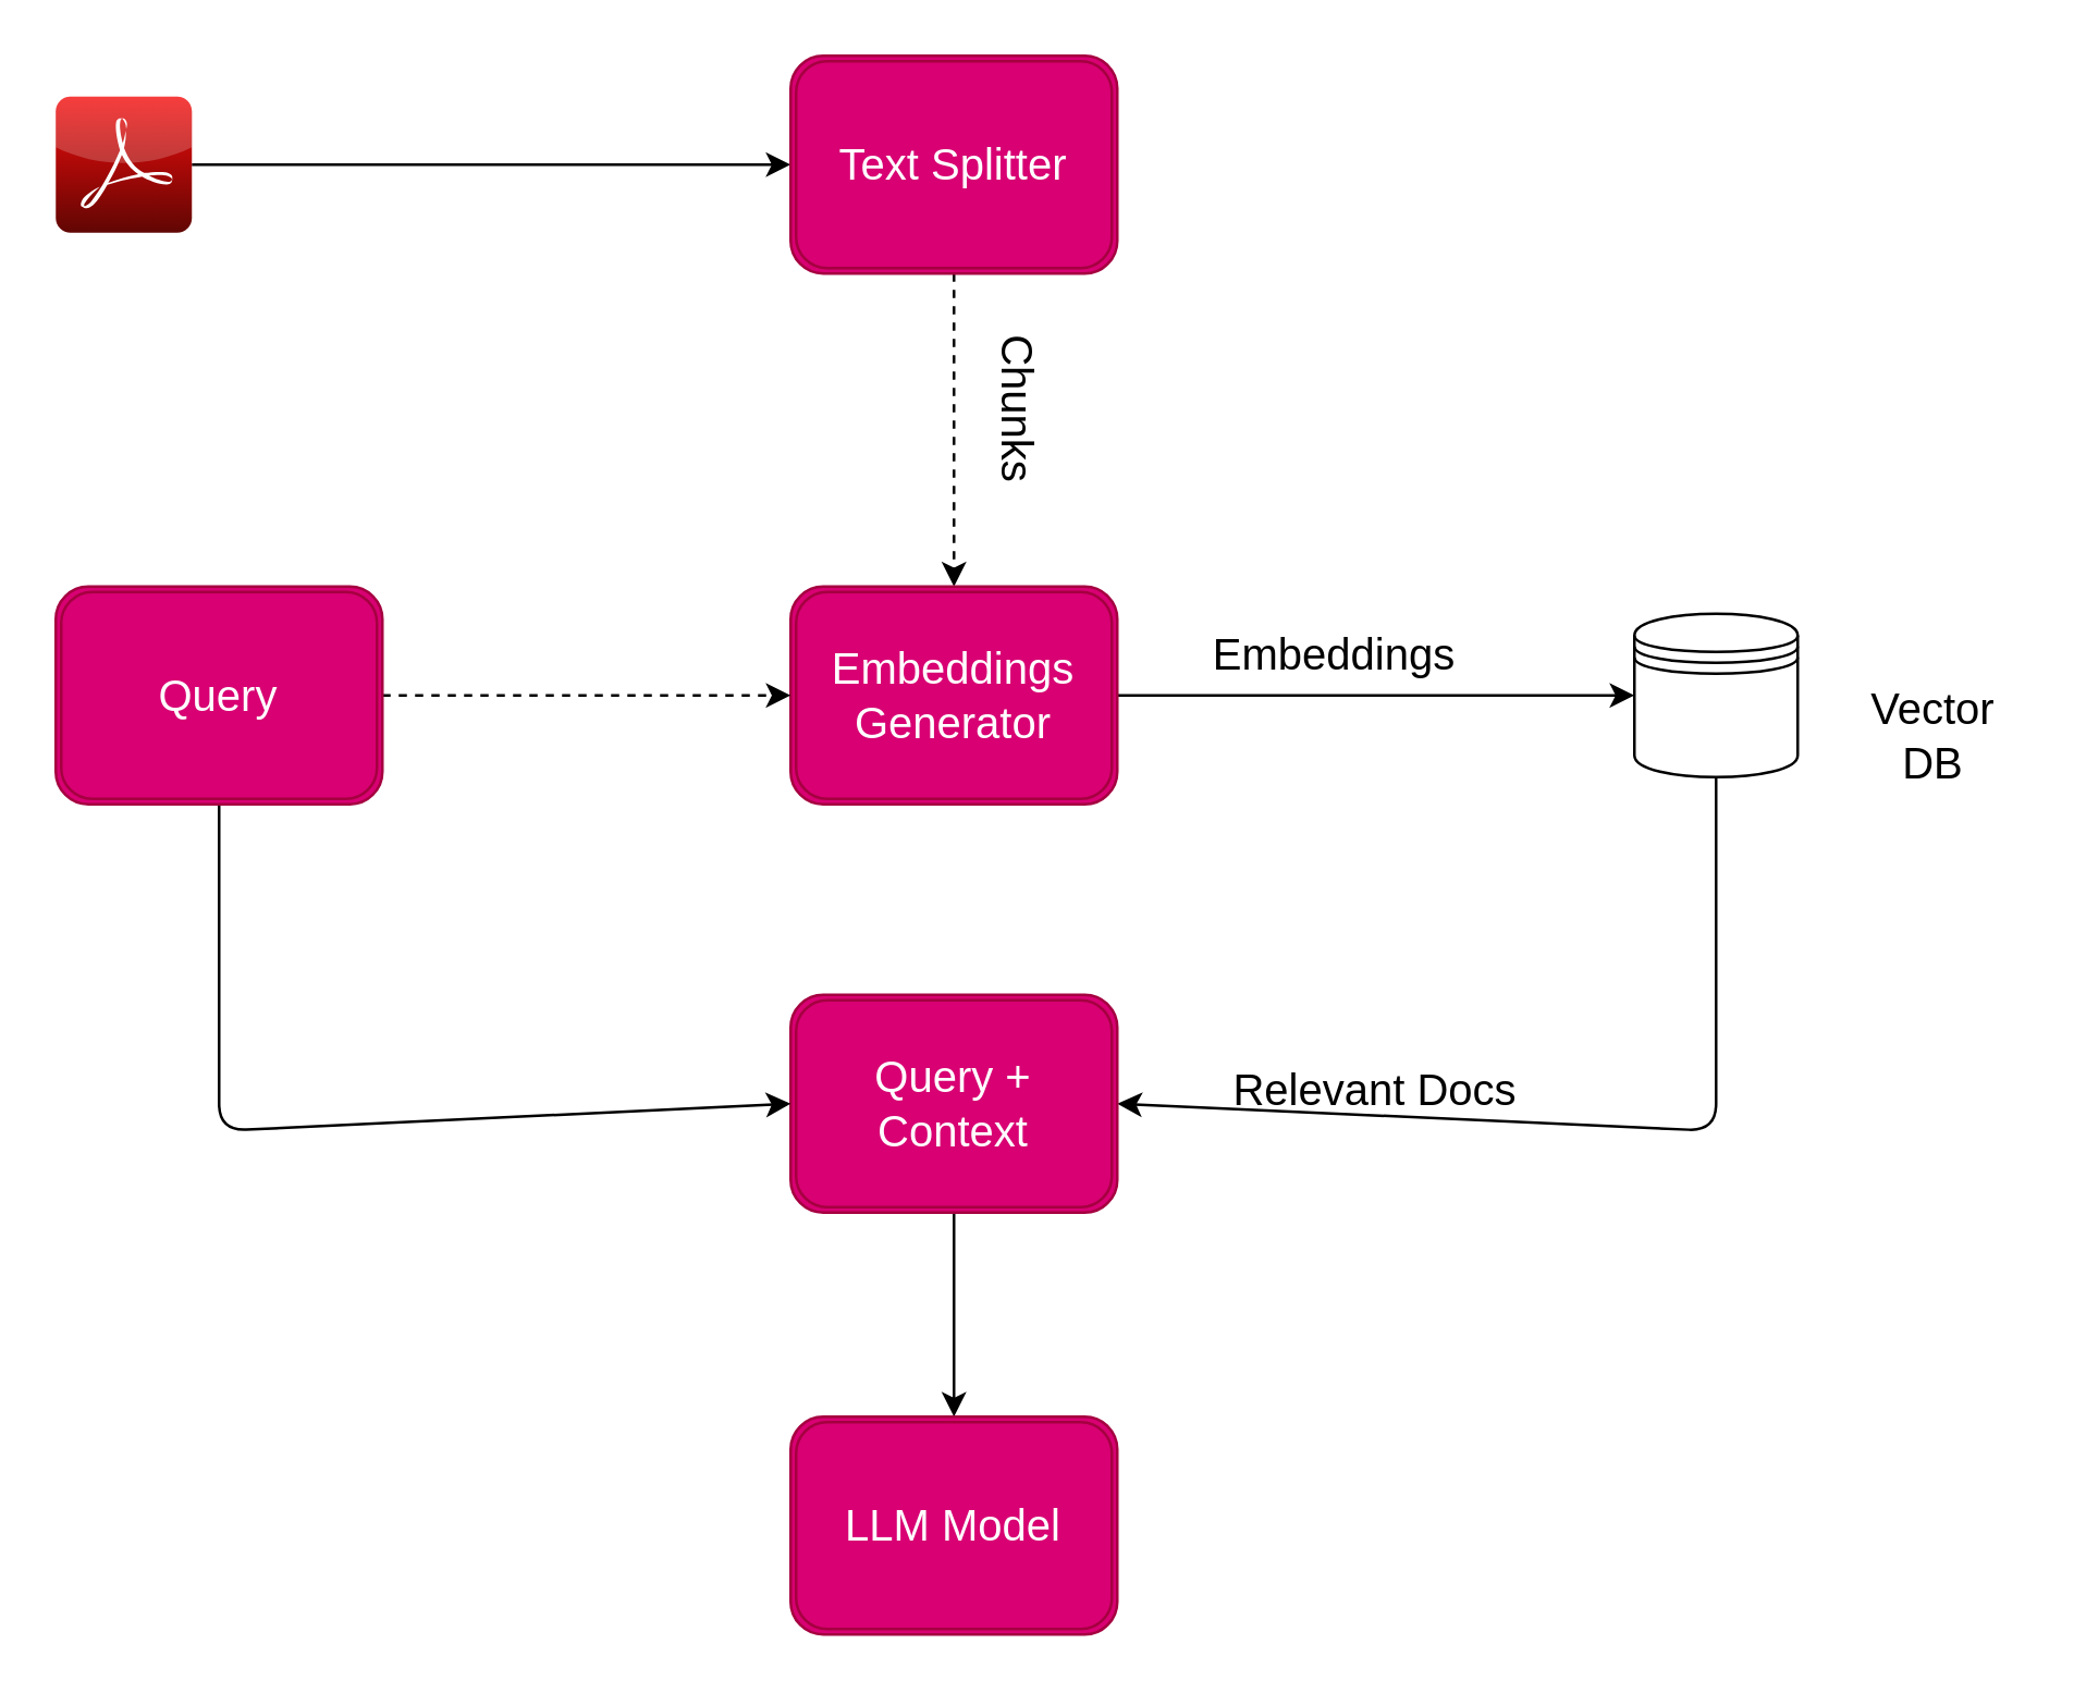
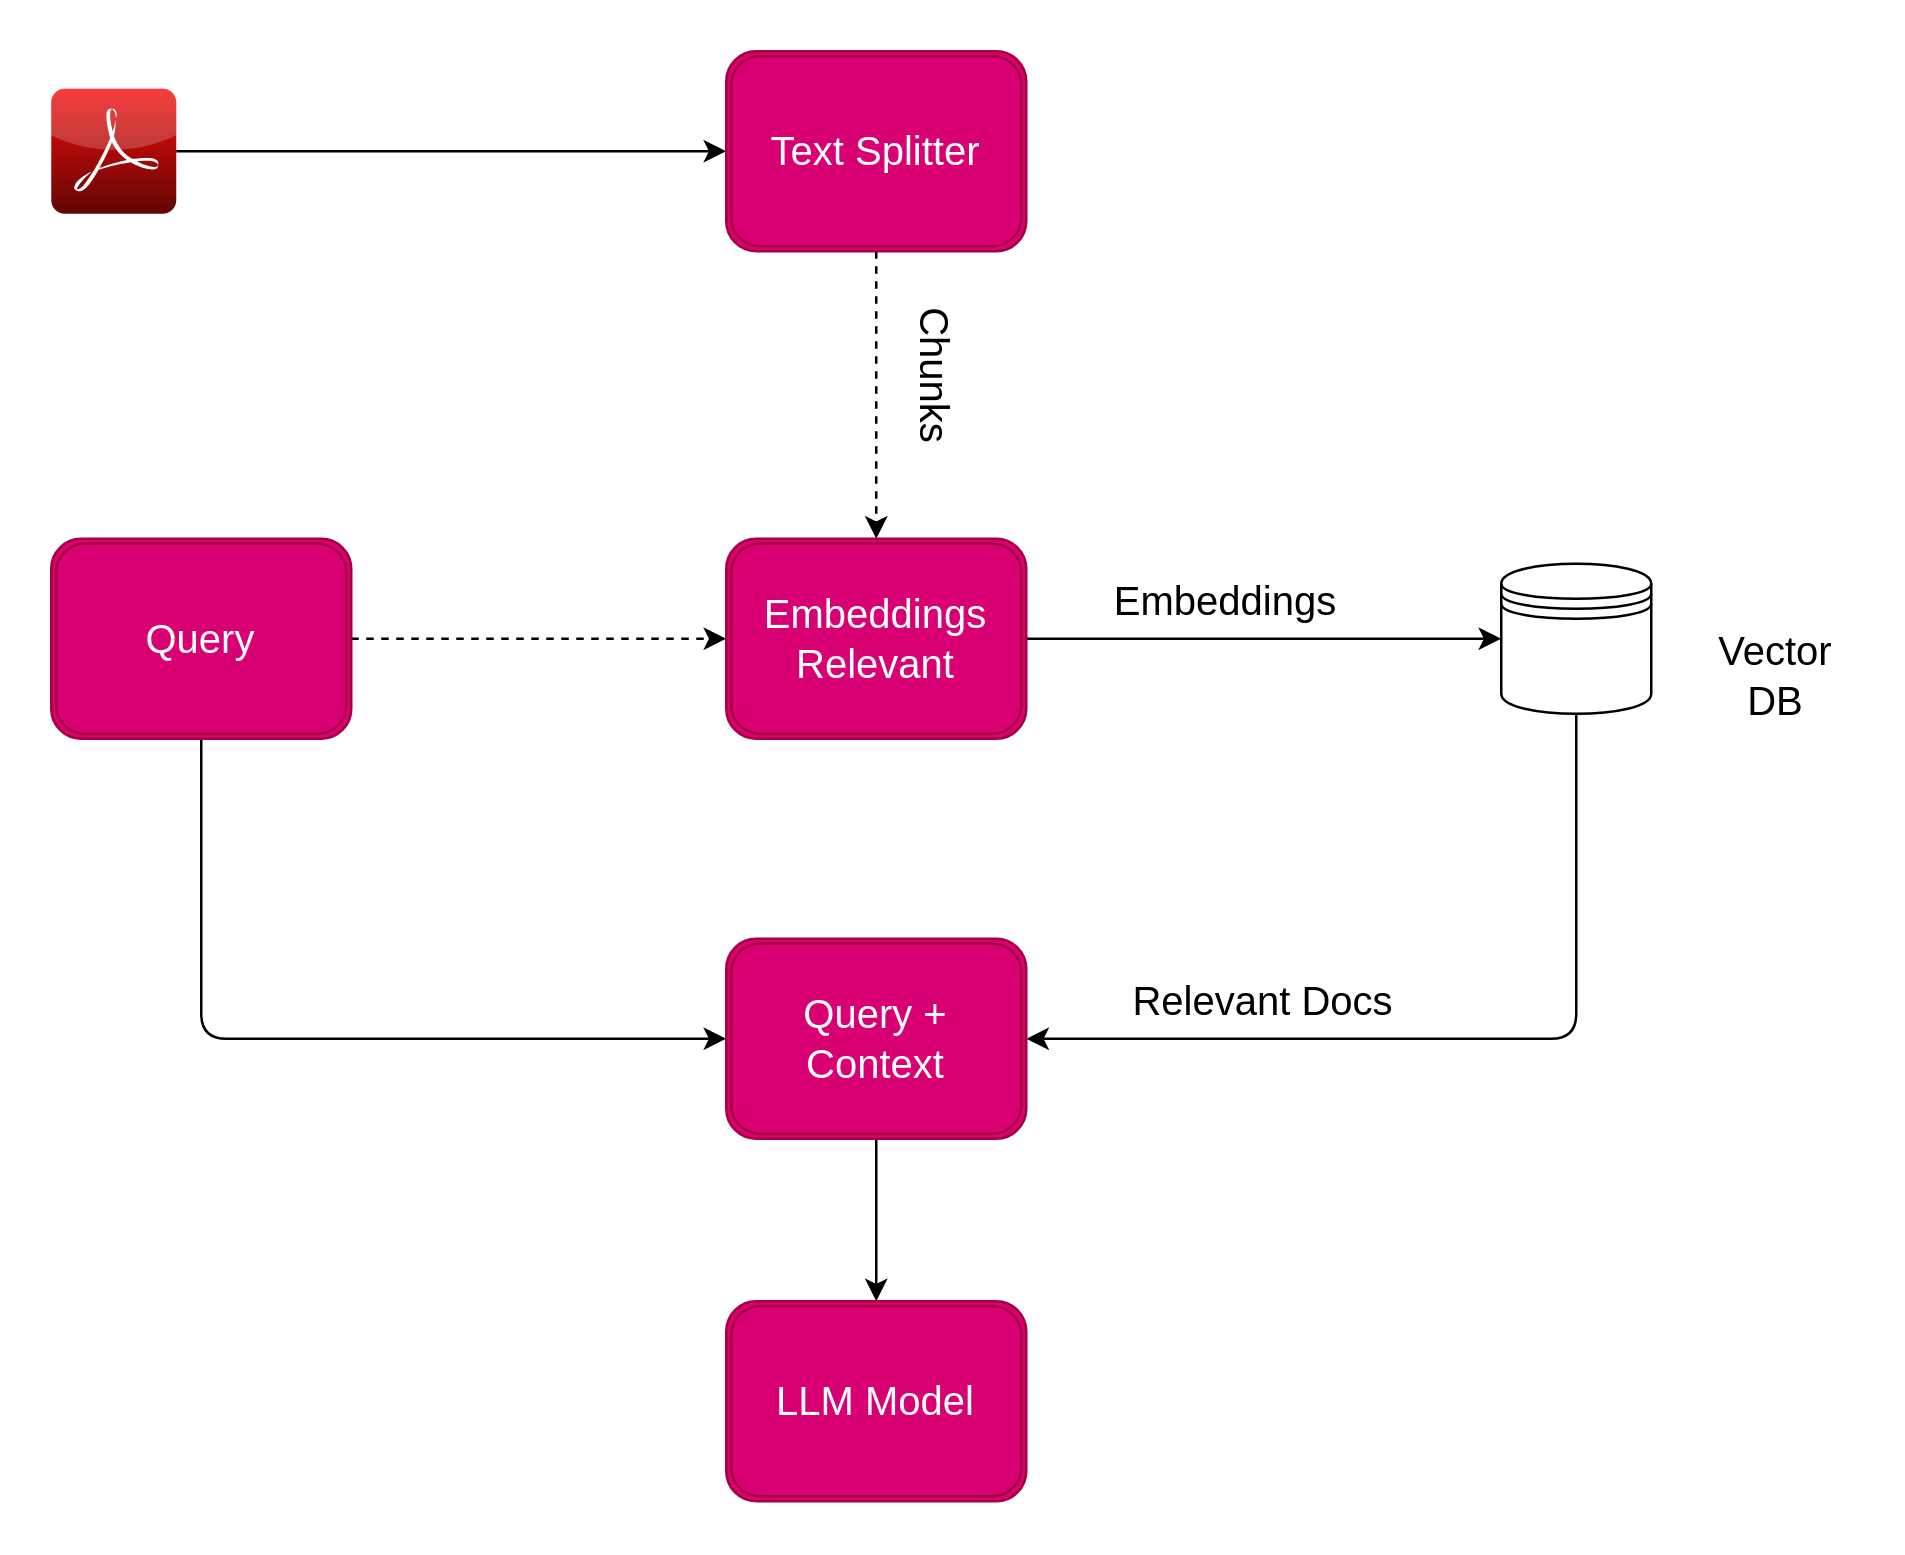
  <mxCell id="0" />
  <mxCell id="1" parent="0" />
  <mxCell id="2" style="edgeStyle=none;html=1;entryX=0;entryY=0.5;entryDx=0;entryDy=0;fontSize=16;" edge="1" parent="1" source="3" target="5"><mxGeometry relative="1" as="geometry" /></mxCell>
  <mxCell id="3" value="" style="dashed=0;outlineConnect=0;html=1;align=center;labelPosition=center;verticalLabelPosition=bottom;verticalAlign=top;shape=mxgraph.webicons.adobe_pdf;fillColor=#F40C0C;gradientColor=#610603" vertex="1" parent="1"><mxGeometry x="20" y="35" width="50" height="50" as="geometry" /></mxCell>
  <mxCell id="4" style="edgeStyle=none;html=1;entryX=0.5;entryY=0;entryDx=0;entryDy=0;fontSize=16;dashed=1;" edge="1" parent="1" source="5" target="7"><mxGeometry relative="1" as="geometry" /></mxCell>
  <mxCell id="5" value="&lt;font style=&quot;font-size: 16px;&quot;&gt;Text Splitter&lt;/font&gt;" style="shape=ext;double=1;rounded=1;whiteSpace=wrap;html=1;fillColor=#d80073;fontColor=#ffffff;strokeColor=#A50040;" vertex="1" parent="1"><mxGeometry x="290" y="20" width="120" height="80" as="geometry" /></mxCell>
  <mxCell id="6" style="edgeStyle=none;html=1;entryX=0;entryY=0.5;entryDx=0;entryDy=0;fontSize=16;" edge="1" parent="1" source="7" target="10"><mxGeometry relative="1" as="geometry" /></mxCell>
- <mxCell id="7" value="&lt;font style=&quot;font-size: 16px;&quot;&gt;Embeddings Generator&lt;/font&gt;" style="shape=ext;double=1;rounded=1;whiteSpace=wrap;html=1;fillColor=#d80073;fontColor=#ffffff;strokeColor=#A50040;" vertex="1" parent="1"><mxGeometry x="290" y="215" width="120" height="80" as="geometry" /></mxCell>
+ <mxCell id="7" value="&lt;font style=&quot;font-size: 16px;&quot;&gt;Embeddings Relevant&lt;/font&gt;" style="shape=ext;double=1;rounded=1;whiteSpace=wrap;html=1;fillColor=#d80073;fontColor=#ffffff;strokeColor=#A50040;" vertex="1" parent="1"><mxGeometry x="290" y="215" width="120" height="80" as="geometry" /></mxCell>
  <mxCell id="8" value="Chunks" style="text;html=1;strokeColor=none;fillColor=none;align=center;verticalAlign=middle;whiteSpace=wrap;rounded=0;fontSize=16;rotation=90;" vertex="1" parent="1"><mxGeometry x="344" y="135" width="60" height="30" as="geometry" /></mxCell>
  <mxCell id="9" style="edgeStyle=none;html=1;entryX=1;entryY=0.5;entryDx=0;entryDy=0;fontSize=16;" edge="1" parent="1" source="10" target="13"><mxGeometry relative="1" as="geometry"><Array as="points"><mxPoint x="630" y="415" /></Array></mxGeometry></mxCell>
  <mxCell id="10" value="" style="shape=datastore;whiteSpace=wrap;html=1;fontSize=16;" vertex="1" parent="1"><mxGeometry x="600" y="225" width="60" height="60" as="geometry" /></mxCell>
  <mxCell id="11" value="Embeddings" style="text;html=1;strokeColor=none;fillColor=none;align=center;verticalAlign=middle;whiteSpace=wrap;rounded=0;fontSize=16;rotation=0;" vertex="1" parent="1"><mxGeometry x="460" y="225" width="60" height="30" as="geometry" /></mxCell>
  <mxCell id="12" style="edgeStyle=none;html=1;entryX=0.5;entryY=0;entryDx=0;entryDy=0;fontSize=16;" edge="1" parent="1" source="13" target="19"><mxGeometry relative="1" as="geometry" /></mxCell>
- <mxCell id="13" value="&lt;font style=&quot;font-size: 16px;&quot;&gt;Query + Context&lt;/font&gt;" style="shape=ext;double=1;rounded=1;whiteSpace=wrap;html=1;fillColor=#d80073;fontColor=#ffffff;strokeColor=#A50040;" vertex="1" parent="1"><mxGeometry x="290" y="365" width="120" height="80" as="geometry" /></mxCell>
+ <mxCell id="13" value="&lt;font style=&quot;font-size: 16px;&quot;&gt;Query + Context&lt;/font&gt;" style="shape=ext;double=1;rounded=1;whiteSpace=wrap;html=1;fillColor=#d80073;fontColor=#ffffff;strokeColor=#A50040;" vertex="1" parent="1"><mxGeometry x="290" y="375" width="120" height="80" as="geometry" /></mxCell>
  <mxCell id="14" value="Vector DB" style="text;html=1;strokeColor=none;fillColor=none;align=center;verticalAlign=middle;whiteSpace=wrap;rounded=0;fontSize=16;rotation=0;" vertex="1" parent="1"><mxGeometry x="680" y="255" width="60" height="30" as="geometry" /></mxCell>
  <mxCell id="15" value="Relevant Docs" style="text;html=1;strokeColor=none;fillColor=none;align=center;verticalAlign=middle;whiteSpace=wrap;rounded=0;fontSize=16;rotation=0;" vertex="1" parent="1"><mxGeometry x="440" y="385" width="130" height="30" as="geometry" /></mxCell>
  <mxCell id="16" style="edgeStyle=none;html=1;entryX=0;entryY=0.5;entryDx=0;entryDy=0;fontSize=16;dashed=1;" edge="1" parent="1" source="18" target="7"><mxGeometry relative="1" as="geometry" /></mxCell>
  <mxCell id="17" style="edgeStyle=none;html=1;entryX=0;entryY=0.5;entryDx=0;entryDy=0;fontSize=16;" edge="1" parent="1" source="18" target="13"><mxGeometry relative="1" as="geometry"><Array as="points"><mxPoint x="80" y="415" /></Array></mxGeometry></mxCell>
  <mxCell id="18" value="&lt;font style=&quot;font-size: 16px;&quot;&gt;Query&lt;/font&gt;" style="shape=ext;double=1;rounded=1;whiteSpace=wrap;html=1;fillColor=#d80073;fontColor=#ffffff;strokeColor=#A50040;" vertex="1" parent="1"><mxGeometry x="20" y="215" width="120" height="80" as="geometry" /></mxCell>
  <mxCell id="19" value="&lt;font style=&quot;font-size: 16px;&quot;&gt;LLM Model&lt;/font&gt;" style="shape=ext;double=1;rounded=1;whiteSpace=wrap;html=1;fillColor=#d80073;fontColor=#ffffff;strokeColor=#A50040;" vertex="1" parent="1"><mxGeometry x="290" y="520" width="120" height="80" as="geometry" /></mxCell>
